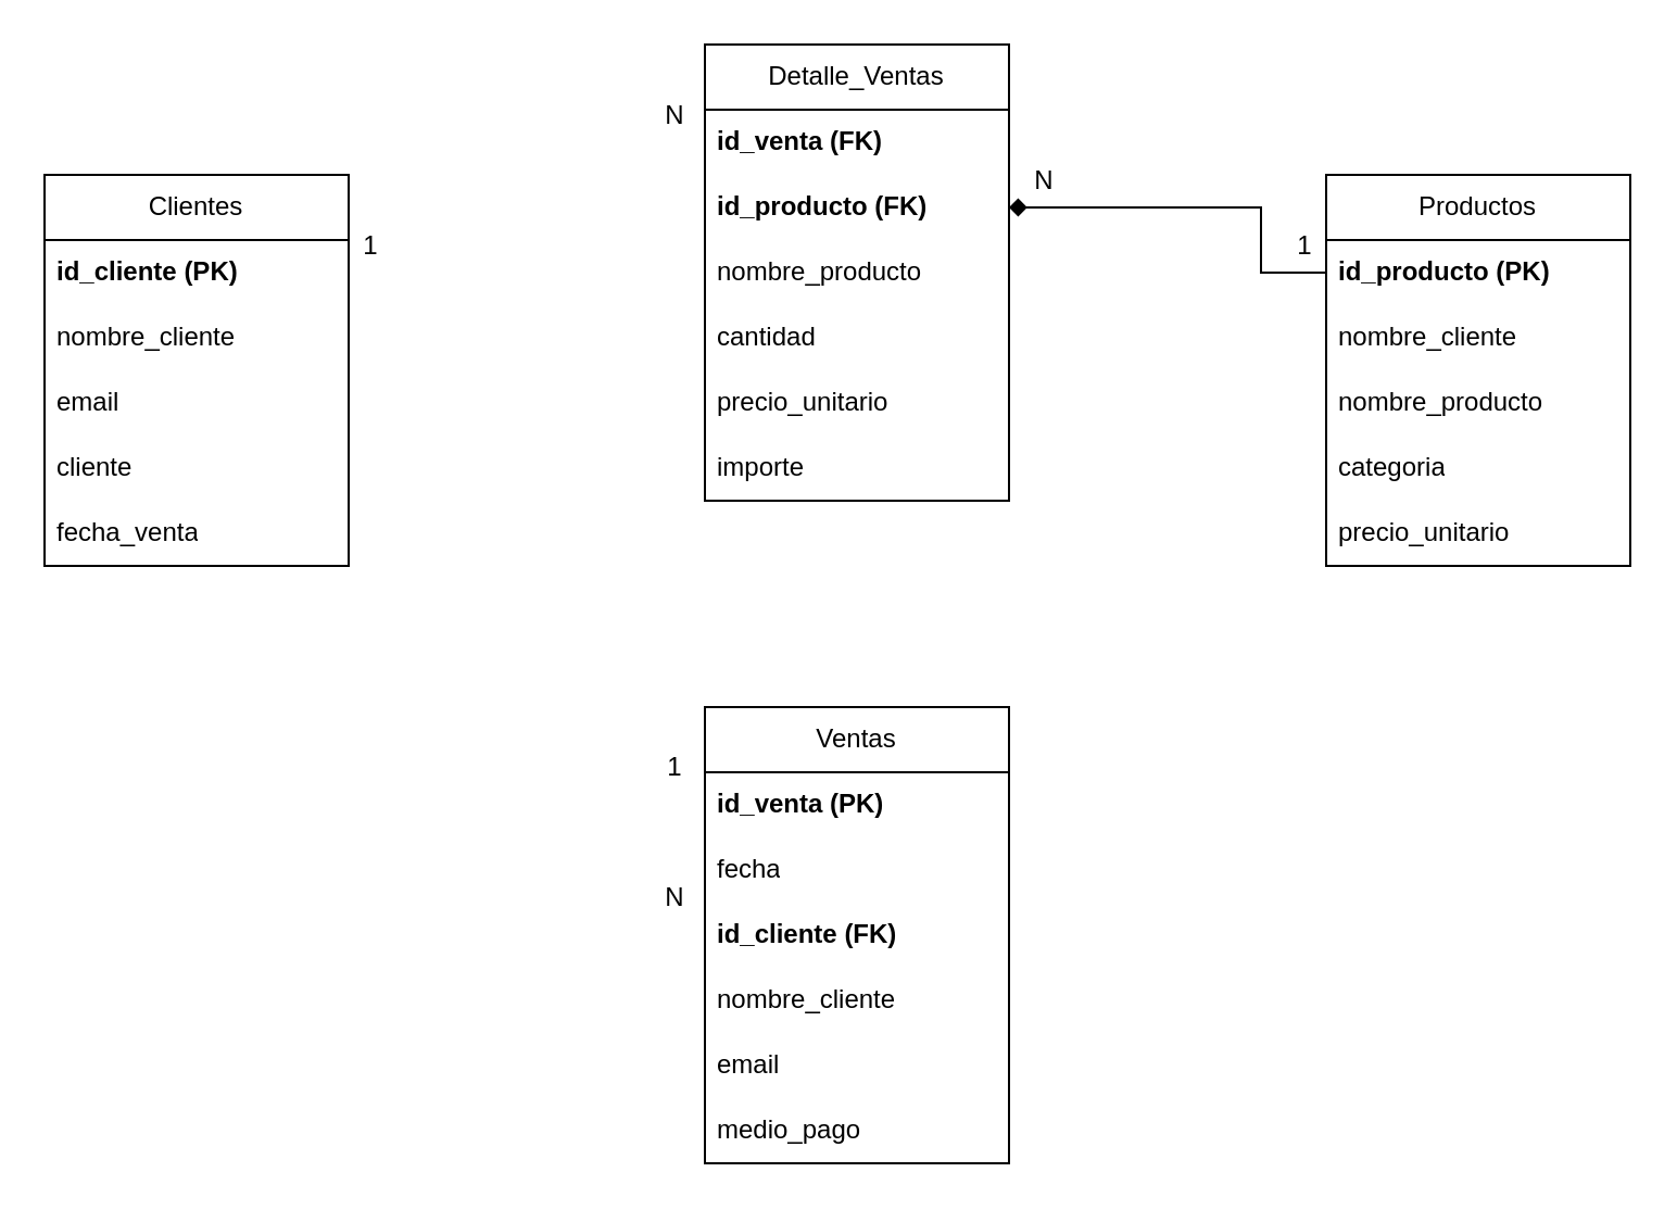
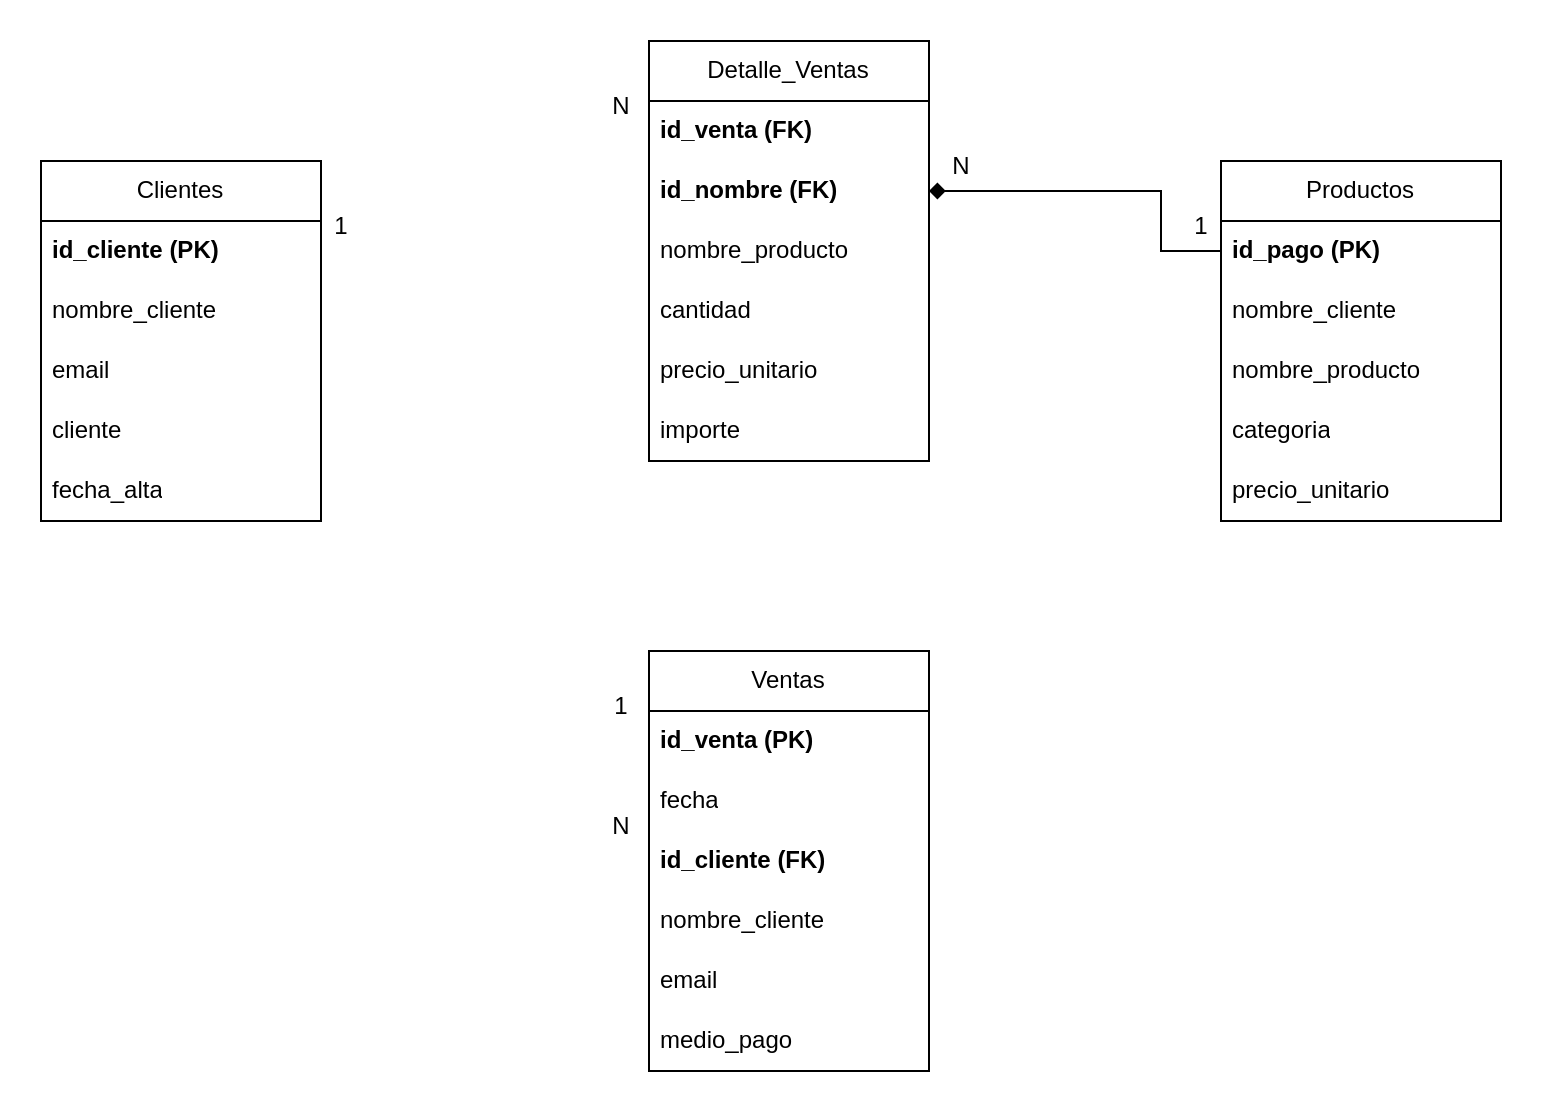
  <mxCell id="0" />
  <mxCell id="1" parent="0" />
  <mxCell id="2" value="Clientes" style="swimlane;fontStyle=0;childLayout=stackLayout;horizontal=1;startSize=30;horizontalStack=0;resizeParent=1;resizeParentMax=0;resizeLast=0;collapsible=1;marginBottom=0;whiteSpace=wrap;html=1;labelBackgroundColor=none;" parent="1" vertex="1"><mxGeometry x="20" y="80" width="140" height="180" as="geometry" /></mxCell>
  <mxCell id="3" value="id_cliente (PK)" style="text;strokeColor=none;fillColor=none;align=left;verticalAlign=middle;spacingLeft=4;spacingRight=4;overflow=hidden;points=[[0,0.5],[1,0.5]];portConstraint=eastwest;rotatable=0;whiteSpace=wrap;html=1;fontStyle=1;labelBackgroundColor=none;" parent="2" vertex="1"><mxGeometry y="30" width="140" height="30" as="geometry" /></mxCell>
  <mxCell id="4" value="nombre_cliente" style="text;strokeColor=none;fillColor=none;align=left;verticalAlign=middle;spacingLeft=4;spacingRight=4;overflow=hidden;points=[[0,0.5],[1,0.5]];portConstraint=eastwest;rotatable=0;whiteSpace=wrap;html=1;labelBackgroundColor=none;" parent="2" vertex="1"><mxGeometry y="60" width="140" height="30" as="geometry" /></mxCell>
  <mxCell id="5" value="email" style="text;strokeColor=none;fillColor=none;align=left;verticalAlign=middle;spacingLeft=4;spacingRight=4;overflow=hidden;points=[[0,0.5],[1,0.5]];portConstraint=eastwest;rotatable=0;whiteSpace=wrap;html=1;labelBackgroundColor=none;" parent="2" vertex="1"><mxGeometry y="90" width="140" height="30" as="geometry" /></mxCell>
  <mxCell id="6" value="cliente" style="text;strokeColor=none;fillColor=none;align=left;verticalAlign=middle;spacingLeft=4;spacingRight=4;overflow=hidden;points=[[0,0.5],[1,0.5]];portConstraint=eastwest;rotatable=0;whiteSpace=wrap;html=1;labelBackgroundColor=none;" parent="2" vertex="1"><mxGeometry y="120" width="140" height="30" as="geometry" /></mxCell>
- <mxCell id="7" value="fecha_venta" style="text;strokeColor=none;fillColor=none;align=left;verticalAlign=middle;spacingLeft=4;spacingRight=4;overflow=hidden;points=[[0,0.5],[1,0.5]];portConstraint=eastwest;rotatable=0;whiteSpace=wrap;html=1;labelBackgroundColor=none;" parent="2" vertex="1"><mxGeometry y="150" width="140" height="30" as="geometry" /></mxCell>
+ <mxCell id="7" value="fecha_alta" style="text;strokeColor=none;fillColor=none;align=left;verticalAlign=middle;spacingLeft=4;spacingRight=4;overflow=hidden;points=[[0,0.5],[1,0.5]];portConstraint=eastwest;rotatable=0;whiteSpace=wrap;html=1;labelBackgroundColor=none;" parent="2" vertex="1"><mxGeometry y="150" width="140" height="30" as="geometry" /></mxCell>
  <mxCell id="8" value="Productos" style="swimlane;fontStyle=0;childLayout=stackLayout;horizontal=1;startSize=30;horizontalStack=0;resizeParent=1;resizeParentMax=0;resizeLast=0;collapsible=1;marginBottom=0;whiteSpace=wrap;html=1;labelBackgroundColor=none;" parent="1" vertex="1"><mxGeometry x="610" y="80" width="140" height="180" as="geometry" /></mxCell>
- <mxCell id="9" value="id_producto (PK)" style="text;strokeColor=none;fillColor=none;align=left;verticalAlign=middle;spacingLeft=4;spacingRight=4;overflow=hidden;points=[[0,0.5],[1,0.5]];portConstraint=eastwest;rotatable=0;whiteSpace=wrap;html=1;fontStyle=1;labelBackgroundColor=none;" parent="8" vertex="1"><mxGeometry y="30" width="140" height="30" as="geometry" /></mxCell>
+ <mxCell id="9" value="id_pago (PK)" style="text;strokeColor=none;fillColor=none;align=left;verticalAlign=middle;spacingLeft=4;spacingRight=4;overflow=hidden;points=[[0,0.5],[1,0.5]];portConstraint=eastwest;rotatable=0;whiteSpace=wrap;html=1;fontStyle=1;labelBackgroundColor=none;" parent="8" vertex="1"><mxGeometry y="30" width="140" height="30" as="geometry" /></mxCell>
  <mxCell id="10" value="nombre_cliente" style="text;strokeColor=none;fillColor=none;align=left;verticalAlign=middle;spacingLeft=4;spacingRight=4;overflow=hidden;points=[[0,0.5],[1,0.5]];portConstraint=eastwest;rotatable=0;whiteSpace=wrap;html=1;labelBackgroundColor=none;" parent="8" vertex="1"><mxGeometry y="60" width="140" height="30" as="geometry" /></mxCell>
  <mxCell id="11" value="nombre_producto" style="text;strokeColor=none;fillColor=none;align=left;verticalAlign=middle;spacingLeft=4;spacingRight=4;overflow=hidden;points=[[0,0.5],[1,0.5]];portConstraint=eastwest;rotatable=0;whiteSpace=wrap;html=1;labelBackgroundColor=none;" parent="8" vertex="1"><mxGeometry y="90" width="140" height="30" as="geometry" /></mxCell>
  <mxCell id="12" value="categoria" style="text;strokeColor=none;fillColor=none;align=left;verticalAlign=middle;spacingLeft=4;spacingRight=4;overflow=hidden;points=[[0,0.5],[1,0.5]];portConstraint=eastwest;rotatable=0;whiteSpace=wrap;html=1;labelBackgroundColor=none;" parent="8" vertex="1"><mxGeometry y="120" width="140" height="30" as="geometry" /></mxCell>
  <mxCell id="13" value="precio_unitario" style="text;strokeColor=none;fillColor=none;align=left;verticalAlign=middle;spacingLeft=4;spacingRight=4;overflow=hidden;points=[[0,0.5],[1,0.5]];portConstraint=eastwest;rotatable=0;whiteSpace=wrap;html=1;labelBackgroundColor=none;" parent="8" vertex="1"><mxGeometry y="150" width="140" height="30" as="geometry" /></mxCell>
  <mxCell id="14" value="Ventas" style="swimlane;fontStyle=0;childLayout=stackLayout;horizontal=1;startSize=30;horizontalStack=0;resizeParent=1;resizeParentMax=0;resizeLast=0;collapsible=1;marginBottom=0;whiteSpace=wrap;html=1;labelBackgroundColor=none;" parent="1" vertex="1"><mxGeometry x="324" y="325" width="140" height="210" as="geometry" /></mxCell>
  <mxCell id="15" value="id_venta (PK)" style="text;strokeColor=none;fillColor=none;align=left;verticalAlign=middle;spacingLeft=4;spacingRight=4;overflow=hidden;points=[[0,0.5],[1,0.5]];portConstraint=eastwest;rotatable=0;whiteSpace=wrap;html=1;fontStyle=1;labelBackgroundColor=none;" parent="14" vertex="1"><mxGeometry y="30" width="140" height="30" as="geometry" /></mxCell>
  <mxCell id="16" value="fecha" style="text;strokeColor=none;fillColor=none;align=left;verticalAlign=middle;spacingLeft=4;spacingRight=4;overflow=hidden;points=[[0,0.5],[1,0.5]];portConstraint=eastwest;rotatable=0;whiteSpace=wrap;html=1;labelBackgroundColor=none;" parent="14" vertex="1"><mxGeometry y="60" width="140" height="30" as="geometry" /></mxCell>
  <mxCell id="17" value="id_cliente (FK)" style="text;strokeColor=none;fillColor=none;align=left;verticalAlign=middle;spacingLeft=4;spacingRight=4;overflow=hidden;points=[[0,0.5],[1,0.5]];portConstraint=eastwest;rotatable=0;whiteSpace=wrap;html=1;fontStyle=1;labelBackgroundColor=none;" parent="14" vertex="1"><mxGeometry y="90" width="140" height="30" as="geometry" /></mxCell>
  <mxCell id="18" value="nombre_cliente" style="text;strokeColor=none;fillColor=none;align=left;verticalAlign=middle;spacingLeft=4;spacingRight=4;overflow=hidden;points=[[0,0.5],[1,0.5]];portConstraint=eastwest;rotatable=0;whiteSpace=wrap;html=1;labelBackgroundColor=none;" parent="14" vertex="1"><mxGeometry y="120" width="140" height="30" as="geometry" /></mxCell>
  <mxCell id="19" value="email" style="text;strokeColor=none;fillColor=none;align=left;verticalAlign=middle;spacingLeft=4;spacingRight=4;overflow=hidden;points=[[0,0.5],[1,0.5]];portConstraint=eastwest;rotatable=0;whiteSpace=wrap;html=1;labelBackgroundColor=none;" parent="14" vertex="1"><mxGeometry y="150" width="140" height="30" as="geometry" /></mxCell>
  <mxCell id="20" value="medio_pago" style="text;strokeColor=none;fillColor=none;align=left;verticalAlign=middle;spacingLeft=4;spacingRight=4;overflow=hidden;points=[[0,0.5],[1,0.5]];portConstraint=eastwest;rotatable=0;whiteSpace=wrap;html=1;labelBackgroundColor=none;" parent="14" vertex="1"><mxGeometry y="180" width="140" height="30" as="geometry" /></mxCell>
  <mxCell id="21" value="Detalle_Ventas" style="swimlane;fontStyle=0;childLayout=stackLayout;horizontal=1;startSize=30;horizontalStack=0;resizeParent=1;resizeParentMax=0;resizeLast=0;collapsible=1;marginBottom=0;whiteSpace=wrap;html=1;labelBackgroundColor=none;" parent="1" vertex="1"><mxGeometry x="324" y="20" width="140" height="210" as="geometry" /></mxCell>
  <mxCell id="22" value="id_venta (FK)" style="text;strokeColor=none;fillColor=none;align=left;verticalAlign=middle;spacingLeft=4;spacingRight=4;overflow=hidden;points=[[0,0.5],[1,0.5]];portConstraint=eastwest;rotatable=0;whiteSpace=wrap;html=1;fontStyle=1;labelBackgroundColor=none;" parent="21" vertex="1"><mxGeometry y="30" width="140" height="30" as="geometry" /></mxCell>
- <mxCell id="23" value="id_producto (FK)" style="text;strokeColor=none;fillColor=none;align=left;verticalAlign=middle;spacingLeft=4;spacingRight=4;overflow=hidden;points=[[0,0.5],[1,0.5]];portConstraint=eastwest;rotatable=0;whiteSpace=wrap;html=1;fontStyle=1;labelBackgroundColor=none;" parent="21" vertex="1"><mxGeometry y="60" width="140" height="30" as="geometry" /></mxCell>
+ <mxCell id="23" value="id_nombre (FK)" style="text;strokeColor=none;fillColor=none;align=left;verticalAlign=middle;spacingLeft=4;spacingRight=4;overflow=hidden;points=[[0,0.5],[1,0.5]];portConstraint=eastwest;rotatable=0;whiteSpace=wrap;html=1;fontStyle=1;labelBackgroundColor=none;" parent="21" vertex="1"><mxGeometry y="60" width="140" height="30" as="geometry" /></mxCell>
  <mxCell id="24" value="nombre_producto" style="text;strokeColor=none;fillColor=none;align=left;verticalAlign=middle;spacingLeft=4;spacingRight=4;overflow=hidden;points=[[0,0.5],[1,0.5]];portConstraint=eastwest;rotatable=0;whiteSpace=wrap;html=1;labelBackgroundColor=none;" parent="21" vertex="1"><mxGeometry y="90" width="140" height="30" as="geometry" /></mxCell>
  <mxCell id="25" value="cantidad" style="text;strokeColor=none;fillColor=none;align=left;verticalAlign=middle;spacingLeft=4;spacingRight=4;overflow=hidden;points=[[0,0.5],[1,0.5]];portConstraint=eastwest;rotatable=0;whiteSpace=wrap;html=1;labelBackgroundColor=none;" parent="21" vertex="1"><mxGeometry y="120" width="140" height="30" as="geometry" /></mxCell>
  <mxCell id="26" value="precio_unitario" style="text;strokeColor=none;fillColor=none;align=left;verticalAlign=middle;spacingLeft=4;spacingRight=4;overflow=hidden;points=[[0,0.5],[1,0.5]];portConstraint=eastwest;rotatable=0;whiteSpace=wrap;html=1;labelBackgroundColor=none;" parent="21" vertex="1"><mxGeometry y="150" width="140" height="30" as="geometry" /></mxCell>
  <mxCell id="27" value="importe" style="text;strokeColor=none;fillColor=none;align=left;verticalAlign=middle;spacingLeft=4;spacingRight=4;overflow=hidden;points=[[0,0.5],[1,0.5]];portConstraint=eastwest;rotatable=0;whiteSpace=wrap;html=1;labelBackgroundColor=none;" parent="21" vertex="1"><mxGeometry y="180" width="140" height="30" as="geometry" /></mxCell>
  <mxCell id="28" value="1" style="text;html=1;align=center;verticalAlign=middle;resizable=0;points=[];autosize=1;strokeColor=none;fillColor=none;labelBackgroundColor=none;" parent="1" vertex="1"><mxGeometry x="155" y="98" width="30" height="30" as="geometry" /></mxCell>
  <mxCell id="29" value="N" style="text;html=1;align=center;verticalAlign=middle;resizable=0;points=[];autosize=1;strokeColor=none;fillColor=none;labelBackgroundColor=none;" parent="1" vertex="1"><mxGeometry x="295" y="398" width="30" height="30" as="geometry" /></mxCell>
  <mxCell id="30" value="1" style="text;html=1;align=center;verticalAlign=middle;resizable=0;points=[];autosize=1;strokeColor=none;fillColor=none;labelBackgroundColor=none;" parent="1" vertex="1"><mxGeometry x="295" y="338" width="30" height="30" as="geometry" /></mxCell>
  <mxCell id="31" value="N" style="text;html=1;align=center;verticalAlign=middle;resizable=0;points=[];autosize=1;strokeColor=none;fillColor=none;labelBackgroundColor=none;" parent="1" vertex="1"><mxGeometry x="295" y="38" width="30" height="30" as="geometry" /></mxCell>
  <mxCell id="32" style="edgeStyle=none;rounded=0;orthogonalLoop=1;jettySize=auto;html=1;exitX=0;exitY=0.5;exitDx=0;exitDy=0;entryX=1;entryY=0.5;entryDx=0;entryDy=0;labelBackgroundColor=none;fontColor=default;endArrow=diamond;" parent="1" source="9" target="23" edge="1"><mxGeometry relative="1" as="geometry"><Array as="points"><mxPoint x="580" y="125" /><mxPoint x="580" y="95" /></Array></mxGeometry></mxCell>
  <mxCell id="33" value="N" style="text;html=1;align=center;verticalAlign=middle;resizable=0;points=[];autosize=1;strokeColor=none;fillColor=none;labelBackgroundColor=none;" parent="1" vertex="1"><mxGeometry x="465" y="68" width="30" height="30" as="geometry" /></mxCell>
  <mxCell id="34" value="1" style="text;html=1;align=center;verticalAlign=middle;resizable=0;points=[];autosize=1;strokeColor=none;fillColor=none;labelBackgroundColor=none;" parent="1" vertex="1"><mxGeometry x="585" y="98" width="30" height="30" as="geometry" /></mxCell>
